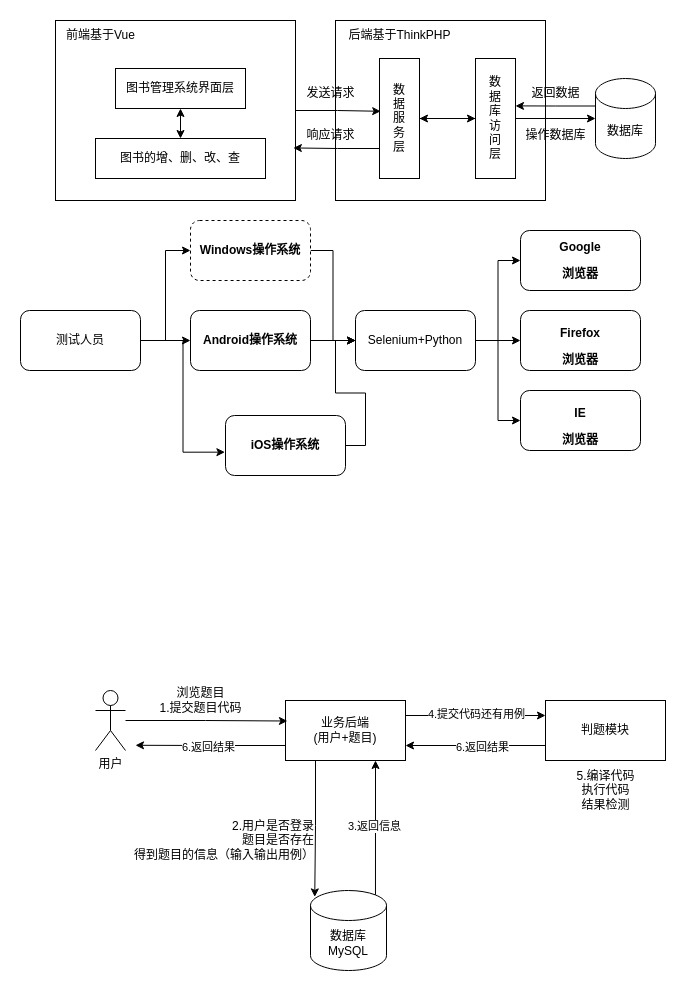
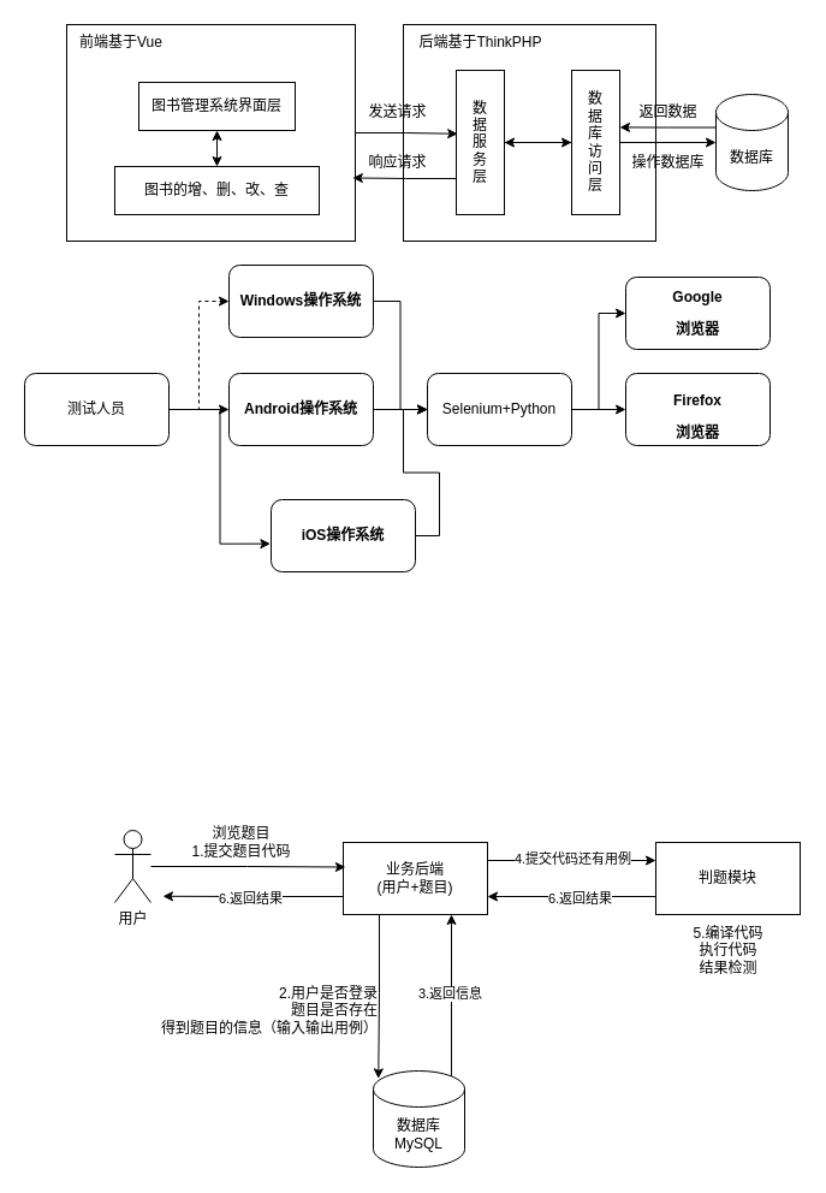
  <mxCell id="0" />
  <mxCell id="1" parent="0" />
  <mxCell id="2" value="" style="rounded=0;whiteSpace=wrap;html=1;" parent="1" vertex="1"><mxGeometry x="55" y="20" width="240" height="180" as="geometry" /></mxCell>
  <mxCell id="3" value="" style="rounded=0;whiteSpace=wrap;html=1;" parent="1" vertex="1"><mxGeometry x="335" y="20" width="210" height="180" as="geometry" /></mxCell>
  <mxCell id="4" value="数据库" style="shape=cylinder3;whiteSpace=wrap;html=1;boundedLbl=1;backgroundOutline=1;size=15;" parent="1" vertex="1"><mxGeometry x="595" y="78" width="60" height="80" as="geometry" /></mxCell>
  <mxCell id="5" value="图书管理系统界面层" style="rounded=0;whiteSpace=wrap;html=1;" parent="1" vertex="1"><mxGeometry x="115" y="68" width="130" height="40" as="geometry" /></mxCell>
  <mxCell id="6" value="前端基于Vue" style="text;html=1;align=center;verticalAlign=middle;resizable=0;points=[];autosize=1;strokeColor=none;fillColor=none;" parent="1" vertex="1"><mxGeometry x="55" y="20" width="90" height="30" as="geometry" /></mxCell>
  <mxCell id="7" value="图书的增、删、改、查" style="rounded=0;whiteSpace=wrap;html=1;" parent="1" vertex="1"><mxGeometry x="95" y="138" width="170" height="40" as="geometry" /></mxCell>
  <mxCell id="8" value="" style="endArrow=classic;startArrow=classic;html=1;rounded=0;entryX=0.5;entryY=1;entryDx=0;entryDy=0;exitX=0.5;exitY=0;exitDx=0;exitDy=0;" parent="1" source="7" target="5" edge="1"><mxGeometry width="50" height="50" relative="1" as="geometry"><mxPoint x="145" y="178" as="sourcePoint" /><mxPoint x="195" y="128" as="targetPoint" /></mxGeometry></mxCell>
  <mxCell id="9" value="后端基于ThinkPHP" style="text;html=1;align=center;verticalAlign=middle;resizable=0;points=[];autosize=1;strokeColor=none;fillColor=none;" parent="1" vertex="1"><mxGeometry x="334" y="20" width="130" height="30" as="geometry" /></mxCell>
  <mxCell id="10" style="edgeStyle=orthogonalEdgeStyle;rounded=0;orthogonalLoop=1;jettySize=auto;html=1;exitX=0;exitY=0.5;exitDx=0;exitDy=0;" parent="1" source="11" target="13" edge="1"><mxGeometry relative="1" as="geometry" /></mxCell>
  <mxCell id="11" value="数&lt;br&gt;据&lt;br&gt;库&lt;br&gt;访&lt;br&gt;问&lt;br&gt;层" style="rounded=0;whiteSpace=wrap;html=1;align=center;" parent="1" vertex="1"><mxGeometry x="475" y="58" width="40" height="120" as="geometry" /></mxCell>
  <mxCell id="12" style="edgeStyle=orthogonalEdgeStyle;rounded=0;orthogonalLoop=1;jettySize=auto;html=1;exitX=1;exitY=0.5;exitDx=0;exitDy=0;entryX=0;entryY=0.5;entryDx=0;entryDy=0;" parent="1" source="13" target="11" edge="1"><mxGeometry relative="1" as="geometry" /></mxCell>
  <mxCell id="13" value="数&lt;br&gt;据&lt;br&gt;服&lt;br&gt;务&lt;br&gt;层" style="rounded=0;whiteSpace=wrap;html=1;align=center;" parent="1" vertex="1"><mxGeometry x="379" y="58" width="40" height="120" as="geometry" /></mxCell>
  <mxCell id="14" style="edgeStyle=orthogonalEdgeStyle;rounded=0;orthogonalLoop=1;jettySize=auto;html=1;exitX=0;exitY=0;exitDx=0;exitDy=27.5;exitPerimeter=0;entryX=1;entryY=0.395;entryDx=0;entryDy=0;entryPerimeter=0;" parent="1" source="4" target="11" edge="1"><mxGeometry relative="1" as="geometry" /></mxCell>
  <mxCell id="15" style="edgeStyle=orthogonalEdgeStyle;rounded=0;orthogonalLoop=1;jettySize=auto;html=1;exitX=1;exitY=0.5;exitDx=0;exitDy=0;entryX=0;entryY=0.5;entryDx=0;entryDy=0;entryPerimeter=0;" parent="1" source="11" target="4" edge="1"><mxGeometry relative="1" as="geometry" /></mxCell>
  <mxCell id="16" value="返回数据" style="text;html=1;align=center;verticalAlign=middle;resizable=0;points=[];autosize=1;strokeColor=none;fillColor=none;" parent="1" vertex="1"><mxGeometry x="520" y="78" width="70" height="30" as="geometry" /></mxCell>
  <mxCell id="17" value="操作数据库" style="text;html=1;align=center;verticalAlign=middle;resizable=0;points=[];autosize=1;strokeColor=none;fillColor=none;" parent="1" vertex="1"><mxGeometry x="515" y="120" width="80" height="30" as="geometry" /></mxCell>
  <mxCell id="18" style="edgeStyle=orthogonalEdgeStyle;rounded=0;orthogonalLoop=1;jettySize=auto;html=1;exitX=1;exitY=0.5;exitDx=0;exitDy=0;entryX=0.029;entryY=0.44;entryDx=0;entryDy=0;entryPerimeter=0;" parent="1" source="2" target="13" edge="1"><mxGeometry relative="1" as="geometry" /></mxCell>
  <mxCell id="19" value="发送请求" style="text;html=1;align=center;verticalAlign=middle;resizable=0;points=[];autosize=1;strokeColor=none;fillColor=none;" parent="1" vertex="1"><mxGeometry x="295" y="78" width="70" height="30" as="geometry" /></mxCell>
  <mxCell id="20" style="edgeStyle=orthogonalEdgeStyle;rounded=0;orthogonalLoop=1;jettySize=auto;html=1;exitX=0;exitY=0.75;exitDx=0;exitDy=0;entryX=0.991;entryY=0.708;entryDx=0;entryDy=0;entryPerimeter=0;" parent="1" source="13" target="2" edge="1"><mxGeometry relative="1" as="geometry" /></mxCell>
  <mxCell id="21" value="响应请求" style="text;html=1;align=center;verticalAlign=middle;resizable=0;points=[];autosize=1;strokeColor=none;fillColor=none;" parent="1" vertex="1"><mxGeometry x="295" y="120" width="70" height="30" as="geometry" /></mxCell>
  <mxCell id="22" style="edgeStyle=orthogonalEdgeStyle;rounded=0;orthogonalLoop=1;jettySize=auto;html=1;" parent="1" source="24" target="28" edge="1"><mxGeometry relative="1" as="geometry" /></mxCell>
- <mxCell id="23" style="edgeStyle=orthogonalEdgeStyle;rounded=0;orthogonalLoop=1;jettySize=auto;html=1;exitX=1;exitY=0.5;exitDx=0;exitDy=0;entryX=0;entryY=0.5;entryDx=0;entryDy=0;" parent="1" source="24" target="26" edge="1"><mxGeometry relative="1" as="geometry" /></mxCell>
+ <mxCell id="23" style="edgeStyle=orthogonalEdgeStyle;rounded=0;orthogonalLoop=1;jettySize=auto;html=1;exitX=1;exitY=0.5;exitDx=0;exitDy=0;entryX=0;entryY=0.5;entryDx=0;entryDy=0;dashed=1;" parent="1" source="24" target="26" edge="1"><mxGeometry relative="1" as="geometry" /></mxCell>
  <mxCell id="24" value="测试人员" style="rounded=1;whiteSpace=wrap;html=1;" parent="1" vertex="1"><mxGeometry x="20" y="310" width="120" height="60" as="geometry" /></mxCell>
  <mxCell id="25" style="edgeStyle=orthogonalEdgeStyle;rounded=0;orthogonalLoop=1;jettySize=auto;html=1;entryX=0;entryY=0.5;entryDx=0;entryDy=0;" parent="1" source="26" target="34" edge="1"><mxGeometry relative="1" as="geometry" /></mxCell>
- <mxCell id="26" value="&lt;p class=&quot;MsoNormal&quot;&gt;&lt;b&gt;Windows操作系统&lt;/b&gt;&lt;/p&gt;" style="rounded=1;whiteSpace=wrap;html=1;dashed=1;" parent="1" vertex="1"><mxGeometry x="190" y="220" width="120" height="60" as="geometry" /></mxCell>
+ <mxCell id="26" value="&lt;p class=&quot;MsoNormal&quot;&gt;&lt;b&gt;Windows操作系统&lt;/b&gt;&lt;/p&gt;" style="rounded=1;whiteSpace=wrap;html=1;" parent="1" vertex="1"><mxGeometry x="190" y="220" width="120" height="60" as="geometry" /></mxCell>
  <mxCell id="27" style="edgeStyle=orthogonalEdgeStyle;rounded=0;orthogonalLoop=1;jettySize=auto;html=1;entryX=0;entryY=0.5;entryDx=0;entryDy=0;" parent="1" source="28" target="34" edge="1"><mxGeometry relative="1" as="geometry" /></mxCell>
  <mxCell id="28" value="&lt;p class=&quot;MsoNormal&quot;&gt;&lt;b&gt;Android操作系统&lt;/b&gt;&lt;/p&gt;" style="rounded=1;whiteSpace=wrap;html=1;" parent="1" vertex="1"><mxGeometry x="190" y="310" width="120" height="60" as="geometry" /></mxCell>
- <mxCell id="29" value="&lt;p class=&quot;MsoNormal&quot;&gt;&lt;b&gt;IE&lt;/b&gt;&lt;/p&gt;&lt;b style=&quot;border-color: var(--border-color);&quot;&gt;浏览器&lt;/b&gt;" style="rounded=1;whiteSpace=wrap;html=1;" parent="1" vertex="1"><mxGeometry x="520" y="390" width="120" height="60" as="geometry" /></mxCell>
  <mxCell id="30" value="&lt;p class=&quot;MsoNormal&quot;&gt;&lt;b&gt;Firefox&lt;/b&gt;&lt;/p&gt;&lt;b style=&quot;border-color: var(--border-color);&quot;&gt;浏览器&lt;/b&gt;" style="rounded=1;whiteSpace=wrap;html=1;" parent="1" vertex="1"><mxGeometry x="520" y="310" width="120" height="60" as="geometry" /></mxCell>
  <mxCell id="31" style="edgeStyle=orthogonalEdgeStyle;rounded=0;orthogonalLoop=1;jettySize=auto;html=1;entryX=0;entryY=0.5;entryDx=0;entryDy=0;" parent="1" source="34" target="37" edge="1"><mxGeometry relative="1" as="geometry" /></mxCell>
  <mxCell id="32" style="edgeStyle=orthogonalEdgeStyle;rounded=0;orthogonalLoop=1;jettySize=auto;html=1;" parent="1" source="34" target="30" edge="1"><mxGeometry relative="1" as="geometry" /></mxCell>
- <mxCell id="33" style="edgeStyle=orthogonalEdgeStyle;rounded=0;orthogonalLoop=1;jettySize=auto;html=1;entryX=0;entryY=0.5;entryDx=0;entryDy=0;" parent="1" source="34" target="29" edge="1"><mxGeometry relative="1" as="geometry" /></mxCell>
  <mxCell id="34" value="&lt;p class=&quot;MsoNormal&quot;&gt;Selenium+Python&lt;/p&gt;" style="rounded=1;whiteSpace=wrap;html=1;" parent="1" vertex="1"><mxGeometry x="355" y="310" width="120" height="60" as="geometry" /></mxCell>
  <mxCell id="35" style="edgeStyle=orthogonalEdgeStyle;rounded=0;orthogonalLoop=1;jettySize=auto;html=1;entryX=0;entryY=0.5;entryDx=0;entryDy=0;" parent="1" source="36" target="34" edge="1"><mxGeometry relative="1" as="geometry" /></mxCell>
  <mxCell id="36" value="&lt;p class=&quot;MsoNormal&quot;&gt;&lt;b&gt;iOS操作系统&lt;/b&gt;&lt;/p&gt;" style="rounded=1;whiteSpace=wrap;html=1;" parent="1" vertex="1"><mxGeometry x="225" y="415" width="120" height="60" as="geometry" /></mxCell>
  <mxCell id="37" value="&lt;p class=&quot;MsoNormal&quot;&gt;&lt;b&gt;Google&lt;/b&gt;&lt;/p&gt;&lt;p class=&quot;MsoNormal&quot;&gt;&lt;b&gt;浏览器&lt;/b&gt;&lt;/p&gt;" style="rounded=1;whiteSpace=wrap;html=1;" parent="1" vertex="1"><mxGeometry x="520" y="230" width="120" height="60" as="geometry" /></mxCell>
  <mxCell id="38" style="edgeStyle=orthogonalEdgeStyle;rounded=0;orthogonalLoop=1;jettySize=auto;html=1;entryX=-0.005;entryY=0.611;entryDx=0;entryDy=0;entryPerimeter=0;" parent="1" source="24" target="36" edge="1"><mxGeometry relative="1" as="geometry" /></mxCell>
  <mxCell id="39" value="用户" style="shape=umlActor;verticalLabelPosition=bottom;verticalAlign=top;html=1;outlineConnect=0;" vertex="1" parent="1"><mxGeometry x="95" y="690" width="30" height="60" as="geometry" /></mxCell>
  <mxCell id="40" style="edgeStyle=orthogonalEdgeStyle;rounded=0;orthogonalLoop=1;jettySize=auto;html=1;exitX=0;exitY=0.75;exitDx=0;exitDy=0;" edge="1" parent="1" source="44"><mxGeometry relative="1" as="geometry"><mxPoint x="135" y="744.793" as="targetPoint" /></mxGeometry></mxCell>
  <mxCell id="41" value="6.返回结果" style="edgeLabel;html=1;align=center;verticalAlign=middle;resizable=0;points=[];" vertex="1" connectable="0" parent="40"><mxGeometry x="0.043" y="1" relative="1" as="geometry"><mxPoint as="offset" /></mxGeometry></mxCell>
  <mxCell id="42" style="edgeStyle=orthogonalEdgeStyle;rounded=0;orthogonalLoop=1;jettySize=auto;html=1;exitX=1;exitY=0.25;exitDx=0;exitDy=0;entryX=0;entryY=0.25;entryDx=0;entryDy=0;" edge="1" parent="1" source="44" target="47"><mxGeometry relative="1" as="geometry" /></mxCell>
  <mxCell id="43" value="4.提交代码还有用例" style="edgeLabel;html=1;align=center;verticalAlign=middle;resizable=0;points=[];" vertex="1" connectable="0" parent="42"><mxGeometry x="-0.408" y="2" relative="1" as="geometry"><mxPoint x="29" as="offset" /></mxGeometry></mxCell>
  <mxCell id="44" value="业务后端&lt;div&gt;(用户+题目)&lt;/div&gt;" style="rounded=0;whiteSpace=wrap;html=1;" vertex="1" parent="1"><mxGeometry x="285" y="700" width="120" height="60" as="geometry" /></mxCell>
  <mxCell id="45" style="edgeStyle=orthogonalEdgeStyle;rounded=0;orthogonalLoop=1;jettySize=auto;html=1;exitX=0;exitY=0.75;exitDx=0;exitDy=0;entryX=1;entryY=0.75;entryDx=0;entryDy=0;" edge="1" parent="1" source="47" target="44"><mxGeometry relative="1" as="geometry" /></mxCell>
  <mxCell id="46" value="6.返回结果" style="edgeLabel;html=1;align=center;verticalAlign=middle;resizable=0;points=[];" vertex="1" connectable="0" parent="45"><mxGeometry x="-0.084" y="1" relative="1" as="geometry"><mxPoint as="offset" /></mxGeometry></mxCell>
  <mxCell id="47" value="判题模块" style="rounded=0;whiteSpace=wrap;html=1;" vertex="1" parent="1"><mxGeometry x="545" y="700" width="120" height="60" as="geometry" /></mxCell>
  <mxCell id="48" style="edgeStyle=orthogonalEdgeStyle;rounded=0;orthogonalLoop=1;jettySize=auto;html=1;entryX=0.016;entryY=0.342;entryDx=0;entryDy=0;entryPerimeter=0;" edge="1" parent="1" source="39" target="44"><mxGeometry relative="1" as="geometry" /></mxCell>
  <mxCell id="49" style="edgeStyle=orthogonalEdgeStyle;rounded=0;orthogonalLoop=1;jettySize=auto;html=1;exitX=0.855;exitY=0;exitDx=0;exitDy=4.35;exitPerimeter=0;entryX=0.75;entryY=1;entryDx=0;entryDy=0;" edge="1" parent="1" source="51" target="44"><mxGeometry relative="1" as="geometry" /></mxCell>
  <mxCell id="50" value="3.返回信息" style="edgeLabel;html=1;align=center;verticalAlign=middle;resizable=0;points=[];" vertex="1" connectable="0" parent="49"><mxGeometry x="0.023" y="1" relative="1" as="geometry"><mxPoint as="offset" /></mxGeometry></mxCell>
  <mxCell id="51" value="数据库&lt;div&gt;MySQL&lt;/div&gt;" style="shape=cylinder3;whiteSpace=wrap;html=1;boundedLbl=1;backgroundOutline=1;size=15;" vertex="1" parent="1"><mxGeometry x="310" y="890" width="76" height="80" as="geometry" /></mxCell>
  <mxCell id="52" style="edgeStyle=orthogonalEdgeStyle;rounded=0;orthogonalLoop=1;jettySize=auto;html=1;exitX=0.25;exitY=1;exitDx=0;exitDy=0;entryX=0.056;entryY=0.08;entryDx=0;entryDy=0;entryPerimeter=0;" edge="1" parent="1" source="44" target="51"><mxGeometry relative="1" as="geometry" /></mxCell>
  <mxCell id="53" value="浏览题目&lt;div&gt;1.提交题目代码&lt;/div&gt;" style="text;html=1;align=center;verticalAlign=middle;resizable=0;points=[];autosize=1;strokeColor=none;fillColor=none;" vertex="1" parent="1"><mxGeometry x="145" y="680" width="110" height="40" as="geometry" /></mxCell>
  <mxCell id="54" value="2.用户是否登录&lt;div&gt;题目是否存在&lt;/div&gt;&lt;div&gt;得到题目的信息（输入输出用例）&lt;/div&gt;" style="text;html=1;align=right;verticalAlign=middle;resizable=0;points=[];autosize=1;strokeColor=none;fillColor=none;" vertex="1" parent="1"><mxGeometry x="115" y="810" width="200" height="60" as="geometry" /></mxCell>
  <mxCell id="55" value="5.编译代码&lt;div&gt;执行代码&lt;/div&gt;&lt;div&gt;结果检测&lt;/div&gt;" style="text;html=1;align=center;verticalAlign=middle;resizable=0;points=[];autosize=1;strokeColor=none;fillColor=none;" vertex="1" parent="1"><mxGeometry x="565" y="760" width="80" height="60" as="geometry" /></mxCell>
